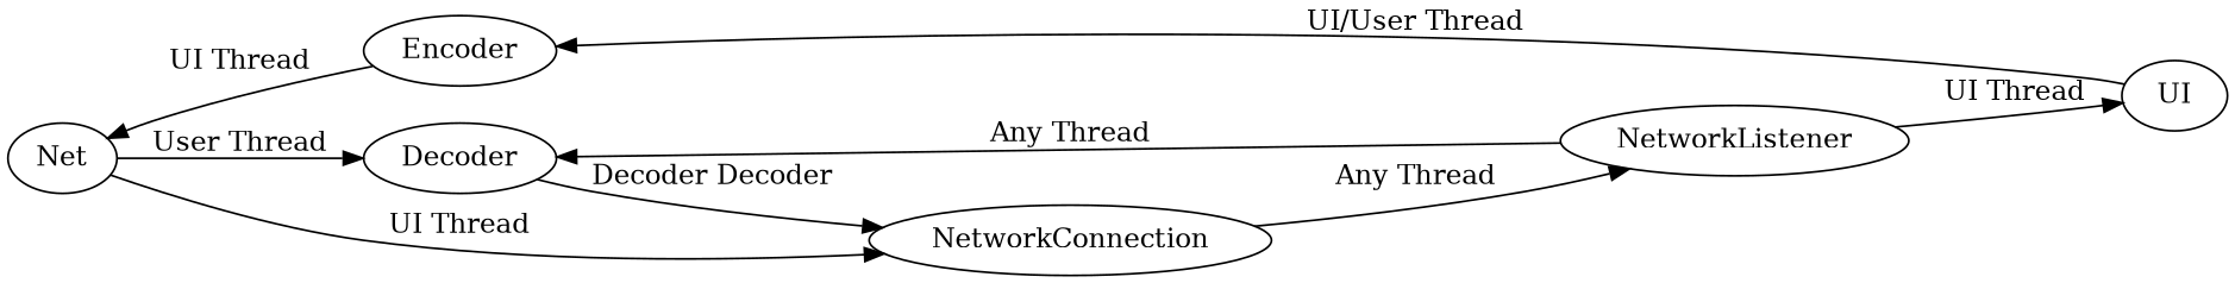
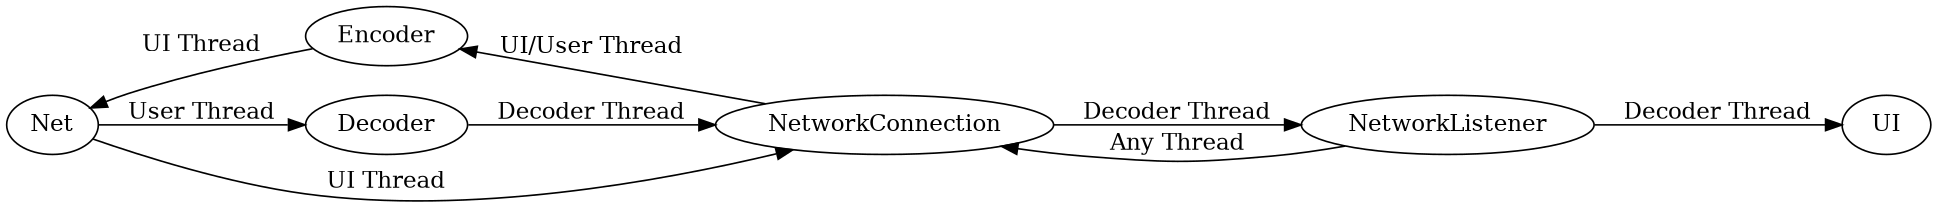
  digraph {
    rankdir=LR
    Decoder
    Encoder
    Net
    NetworkConnection
    NetworkListener
    UI
    subgraph sub_1 {
      rank=same
      Decoder
      Encoder
    }
    subgraph sub_2 {
      rank=min
      Net
    }
-   Decoder -> NetworkConnection [label="Decoder Decoder"]
+   Decoder -> NetworkConnection [label="Decoder Thread"]
    Encoder -> Net [label="UI Thread"]
    Net -> Decoder [label="User Thread"]
    Net -> NetworkConnection [label="UI Thread"]
-   UI -> Encoder [label="UI/User Thread"]
-   NetworkConnection -> NetworkListener [label="Any Thread"]
-   NetworkListener -> Decoder [label="Any Thread"]
-   NetworkListener -> UI [label="UI Thread"]
+   NetworkConnection -> Encoder [label="UI/User Thread"]
+   NetworkConnection -> NetworkListener [label="Decoder Thread"]
+   NetworkListener -> NetworkConnection [label="Any Thread"]
+   NetworkListener -> UI [label="Decoder Thread"]
  }
